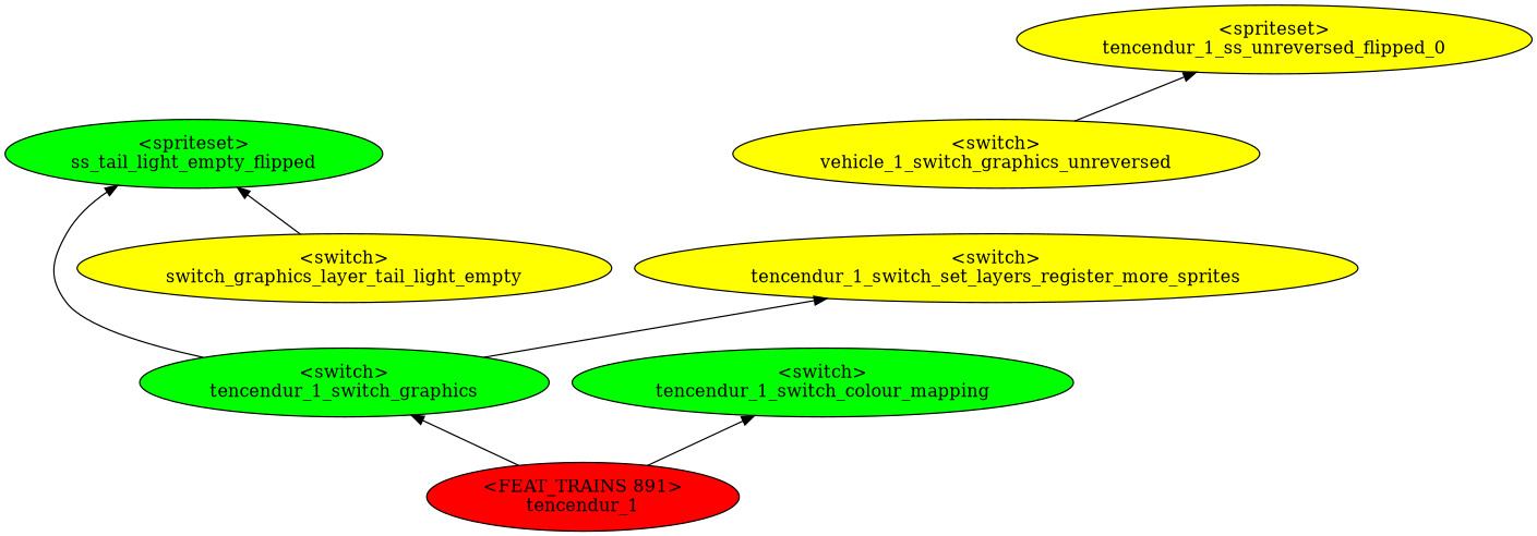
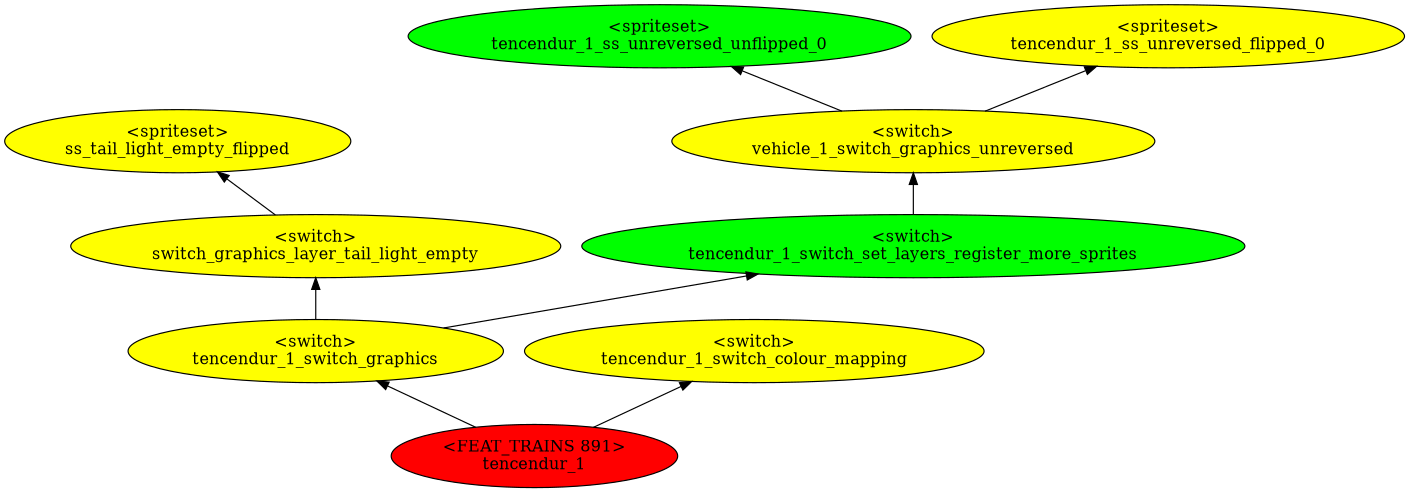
  digraph {
    rankdir=BT
    node [fillcolor=yellow style=filled]
-   n1 [fillcolor=green label="<spriteset>\nss_tail_light_empty_flipped"]
+   n1 [label="<spriteset>\nss_tail_light_empty_flipped"]
    n2 [label="<switch>\nswitch_graphics_layer_tail_light_empty"]
+   n3 [fillcolor=green label="<spriteset>\ntencendur_1_ss_unreversed_unflipped_0"]
    n4 [label="<spriteset>\ntencendur_1_ss_unreversed_flipped_0"]
    n5 [label="<switch>\nvehicle_1_switch_graphics_unreversed"]
-   n6 [label="<switch>\ntencendur_1_switch_set_layers_register_more_sprites"]
-   n7 [fillcolor=green label="<switch>\ntencendur_1_switch_graphics"]
-   n8 [fillcolor=green label="<switch>\ntencendur_1_switch_colour_mapping"]
+   n6 [fillcolor=green label="<switch>\ntencendur_1_switch_set_layers_register_more_sprites"]
+   n7 [label="<switch>\ntencendur_1_switch_graphics"]
+   n8 [label="<switch>\ntencendur_1_switch_colour_mapping"]
    n9 [fillcolor=red label="<FEAT_TRAINS 891>\ntencendur_1"]
    n2 -> n1
+   n5 -> n3
    n5 -> n4
-   n7 -> n1
+   n6 -> n5
+   n7 -> n2
    n7 -> n6
    n9 -> n7
    n9 -> n8
  }
